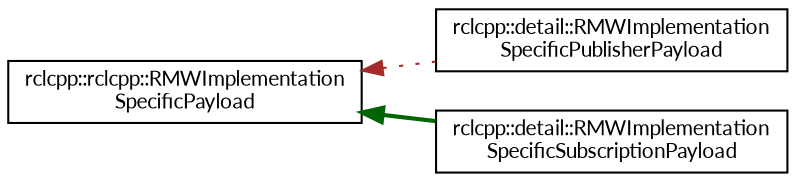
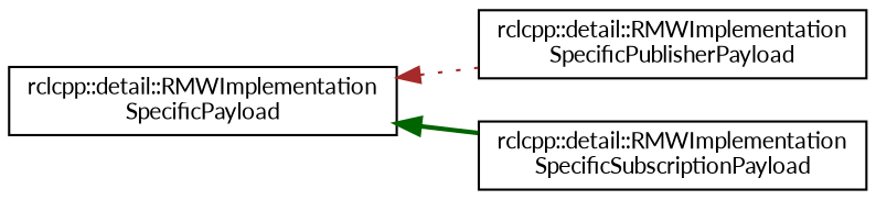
  digraph {
    rankdir=LR
    fontname=Lato
    node [color=black fillcolor=white fontname=Lato fontsize=10 shape=record style=filled]
    edge [dir=back fontname=Lato fontsize=10 labelfontname=Helvetica labelfontsize=10]
-   n1 [height=0.2 label="rclcpp::rclcpp::RMWImplementation\lSpecificPayload" width=0.4]
+   n1 [height=0.2 label="rclcpp::detail::RMWImplementation\lSpecificPayload" width=0.4]
    n2 [height=0.2 label="rclcpp::detail::RMWImplementation\lSpecificPublisherPayload" width=0.4]
    n3 [height=0.2 label="rclcpp::detail::RMWImplementation\lSpecificSubscriptionPayload" width=0.4]
    n1 -> n2 [color=brown style=dotted]
    n1 -> n3 [color=darkgreen style=bold]
  }
